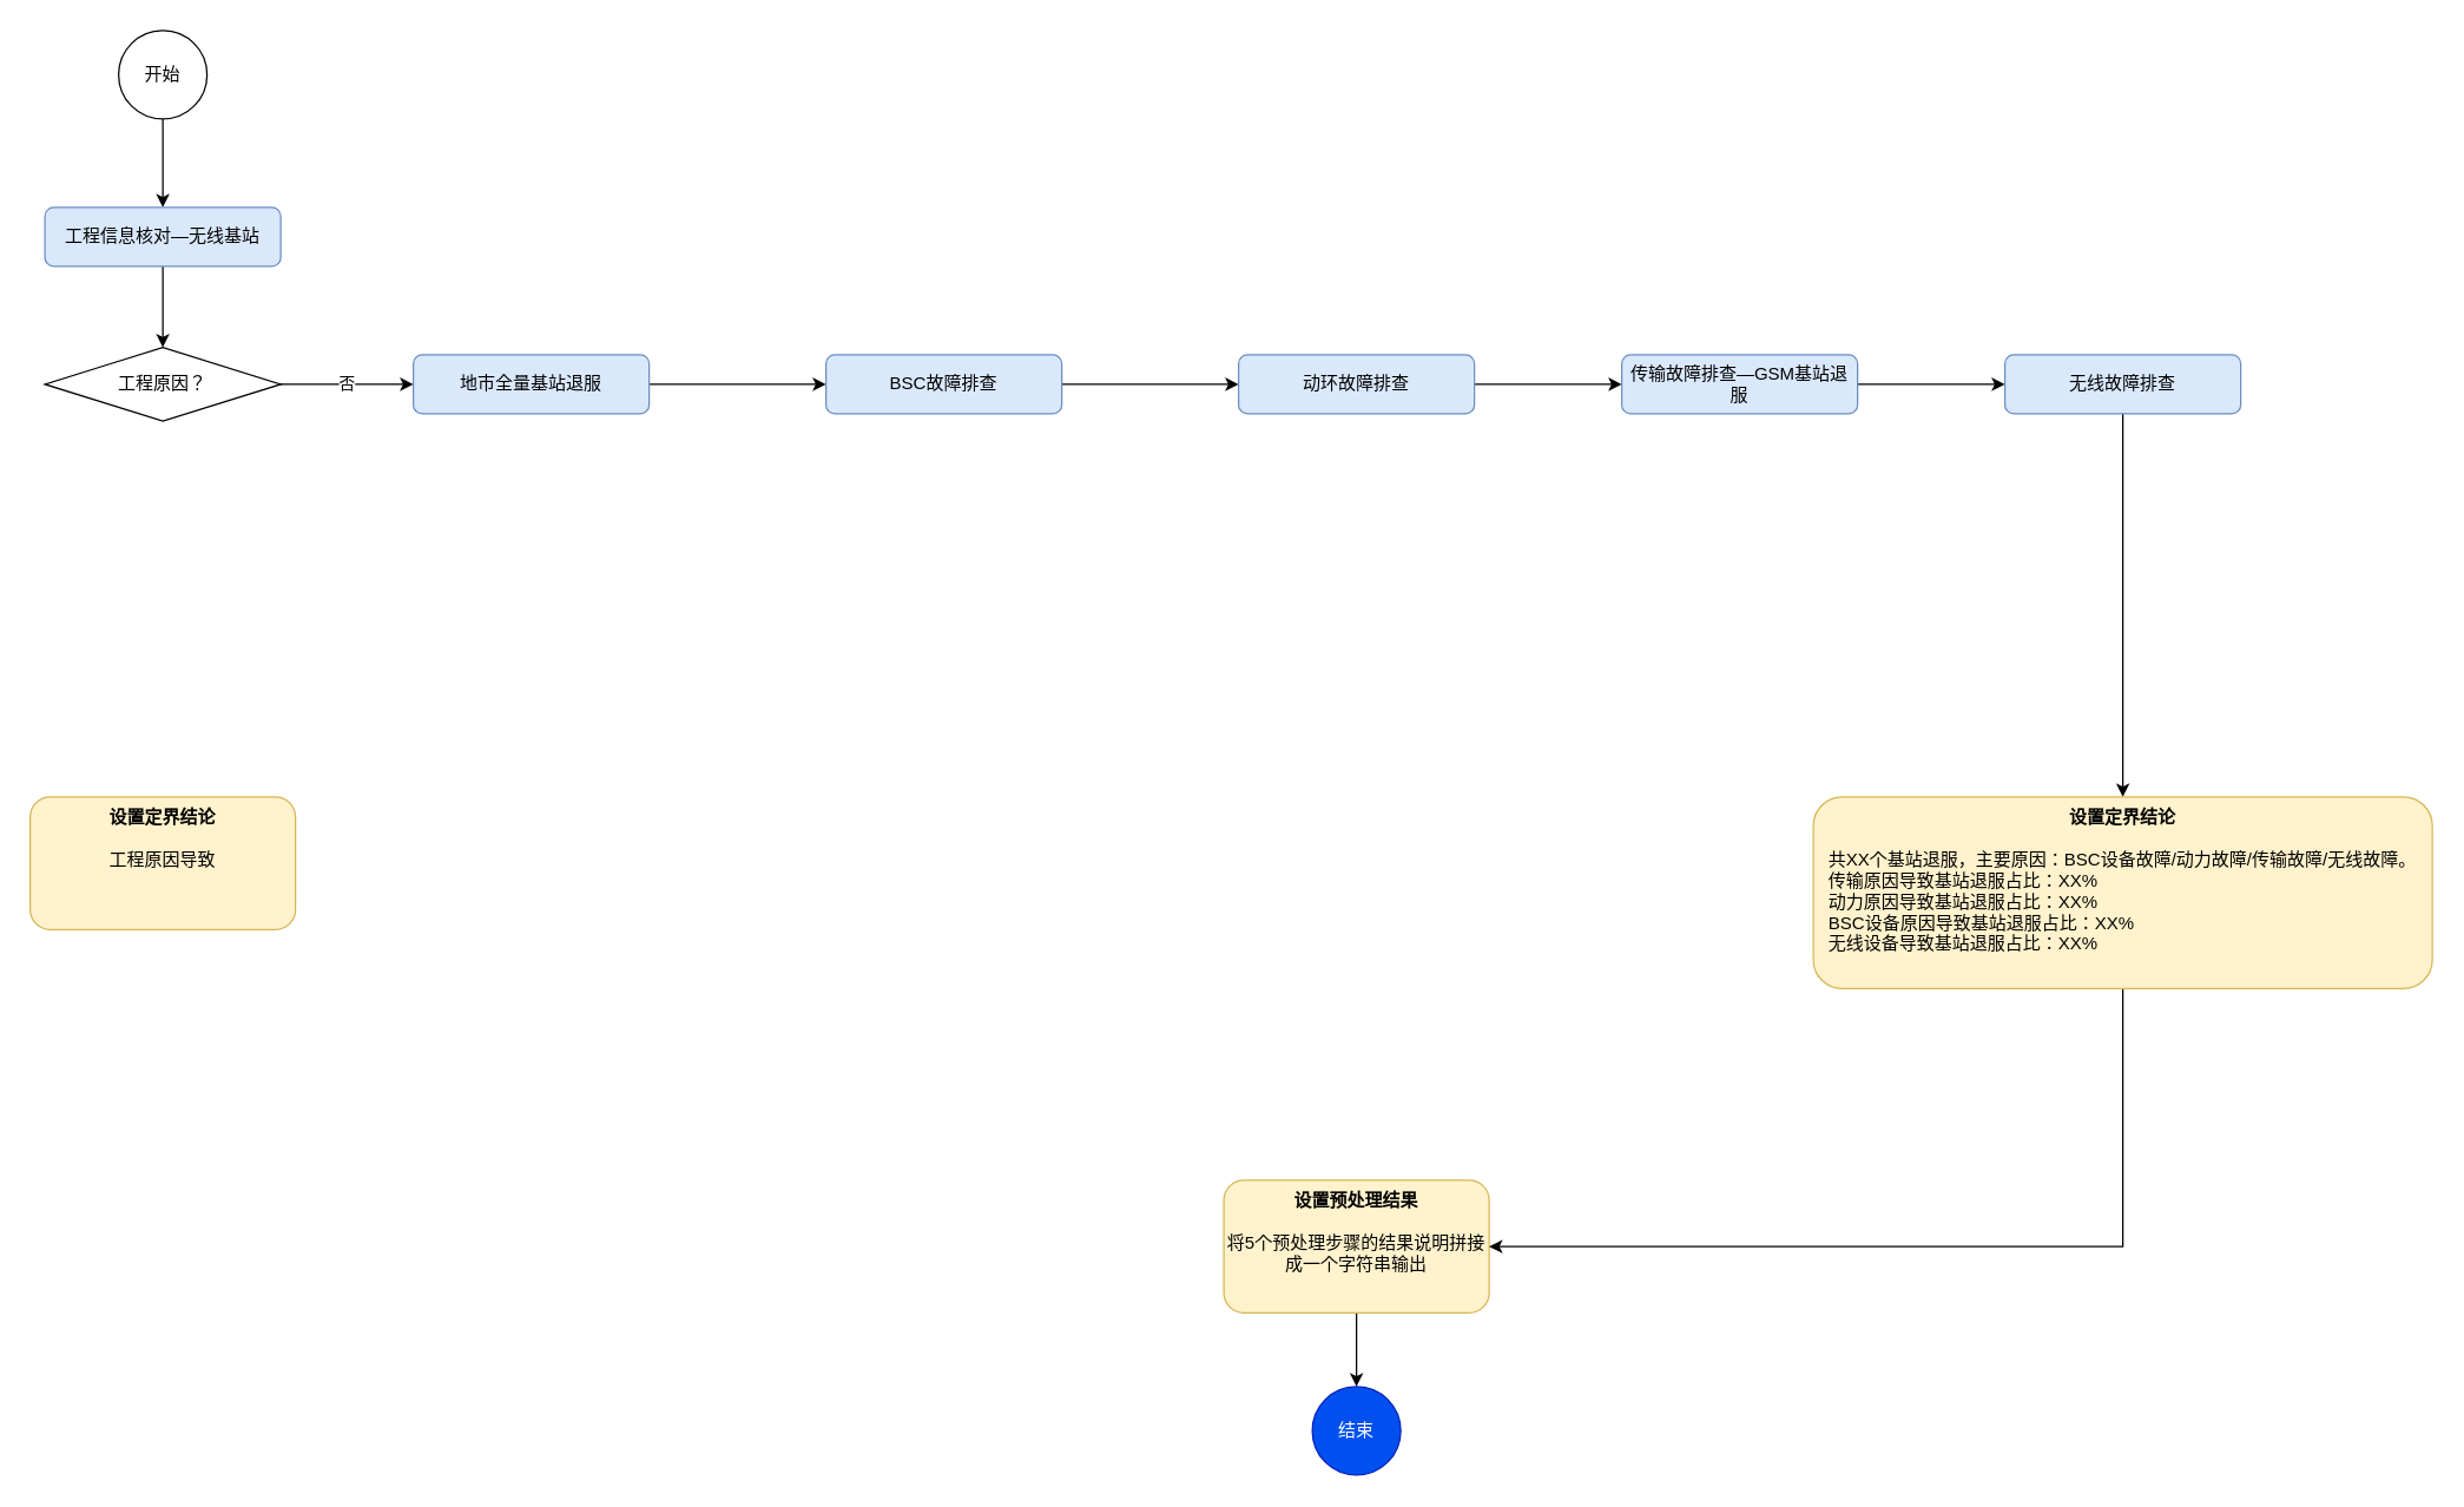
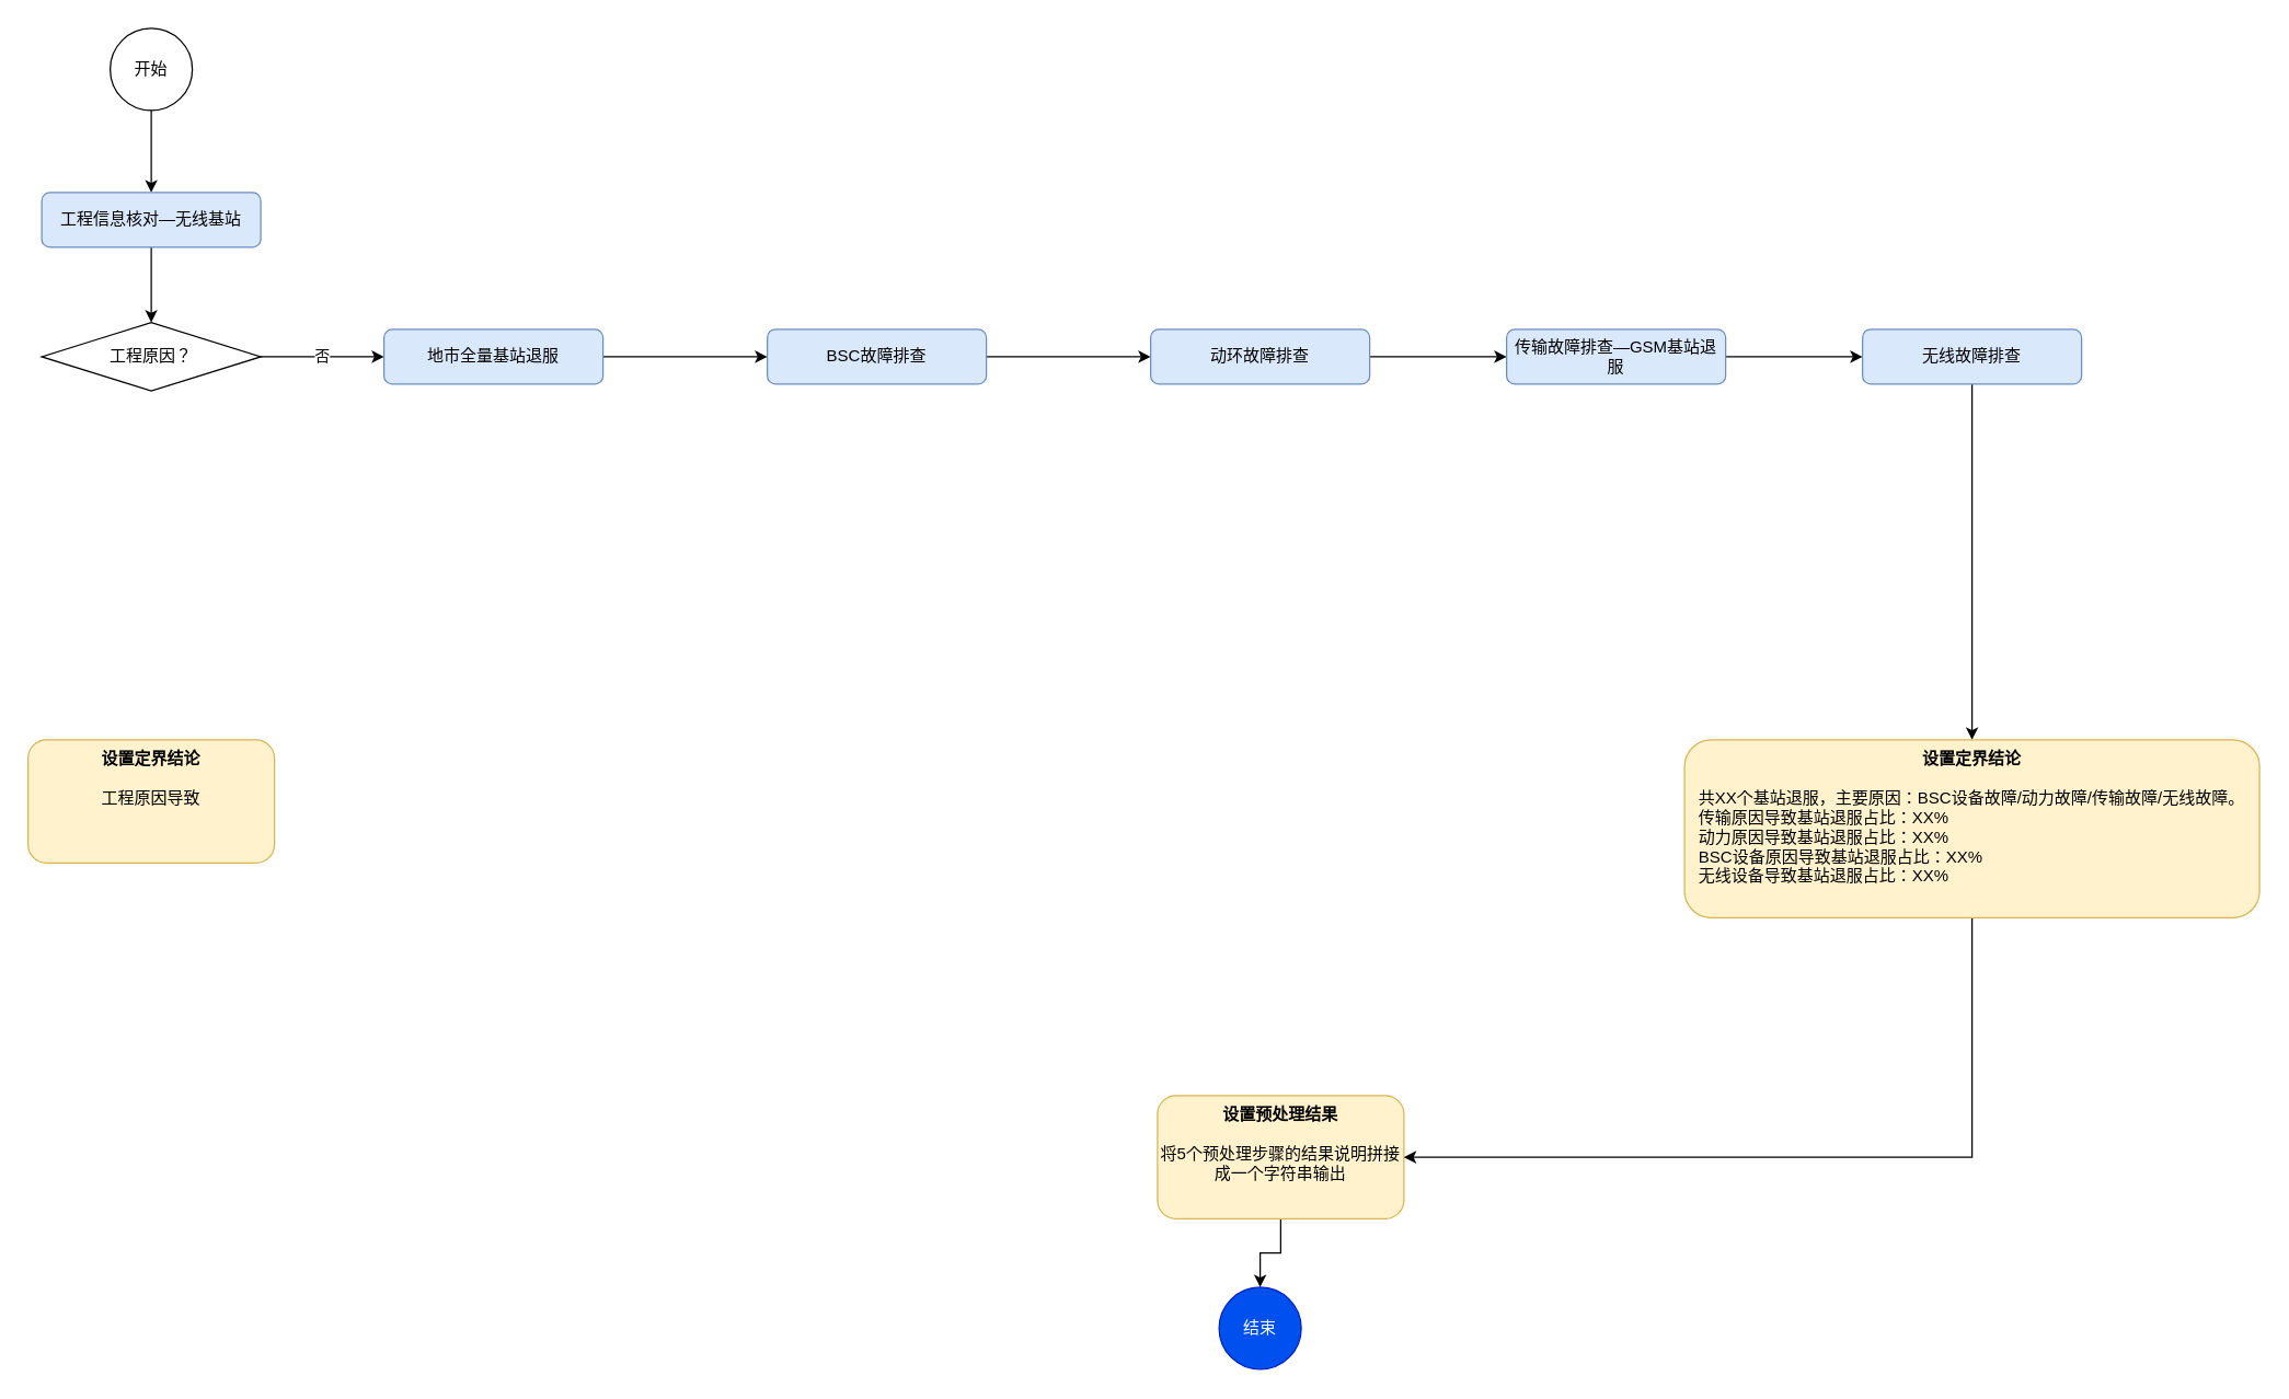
  <mxCell id="0" />
  <mxCell id="1" parent="0" />
  <mxCell id="2" style="edgeStyle=orthogonalEdgeStyle;rounded=0;orthogonalLoop=1;jettySize=auto;html=1;entryX=0.5;entryY=0;entryDx=0;entryDy=0;" edge="1" parent="1" source="3" target="5"><mxGeometry relative="1" as="geometry" /></mxCell>
  <mxCell id="3" value="开始" style="ellipse;whiteSpace=wrap;html=1;aspect=fixed;" vertex="1" parent="1"><mxGeometry x="80" y="20" width="60" height="60" as="geometry" /></mxCell>
  <mxCell id="4" value="" style="edgeStyle=orthogonalEdgeStyle;rounded=0;orthogonalLoop=1;jettySize=auto;html=1;" edge="1" parent="1" source="5" target="7"><mxGeometry relative="1" as="geometry" /></mxCell>
  <mxCell id="5" value="工程信息核对—无线基站" style="rounded=1;whiteSpace=wrap;html=1;fontSize=12;glass=0;strokeWidth=1;shadow=0;fillColor=#dae8fc;strokeColor=#6c8ebf;" vertex="1" parent="1"><mxGeometry x="30" y="140" width="160" height="40" as="geometry" /></mxCell>
  <mxCell id="6" value="否" style="edgeStyle=orthogonalEdgeStyle;rounded=0;orthogonalLoop=1;jettySize=auto;html=1;entryX=0;entryY=0.5;entryDx=0;entryDy=0;" edge="1" parent="1" source="7" target="12"><mxGeometry relative="1" as="geometry" /></mxCell>
  <mxCell id="7" value="工程原因？" style="rhombus;whiteSpace=wrap;html=1;rounded=1;glass=0;strokeWidth=1;shadow=0;arcSize=0;" vertex="1" parent="1"><mxGeometry x="30" y="235" width="160" height="50" as="geometry" /></mxCell>
  <mxCell id="8" value="&lt;b&gt;设置定界结论&lt;br&gt;&lt;/b&gt;&lt;br&gt;&lt;div style=&quot;text-align: left;&quot;&gt;&lt;span style=&quot;background-color: initial;&quot;&gt;工程原因导致&lt;/span&gt;&lt;/div&gt;" style="rounded=1;whiteSpace=wrap;html=1;fontSize=12;glass=0;strokeWidth=1;shadow=0;fillColor=#fff2cc;strokeColor=#d6b656;verticalAlign=top;" vertex="1" parent="1"><mxGeometry x="20" y="540" width="180" height="90" as="geometry" /></mxCell>
  <mxCell id="9" style="edgeStyle=orthogonalEdgeStyle;rounded=0;orthogonalLoop=1;jettySize=auto;html=1;entryX=0.5;entryY=0;entryDx=0;entryDy=0;" edge="1" parent="1" source="10" target="21"><mxGeometry relative="1" as="geometry" /></mxCell>
- <mxCell id="10" value="&lt;b&gt;设置预处理结果&lt;br&gt;&lt;/b&gt;&lt;br&gt;将5个预处理步骤的结果说明拼接成一个字符串输出" style="rounded=1;whiteSpace=wrap;html=1;fontSize=12;glass=0;strokeWidth=1;shadow=0;fillColor=#fff2cc;strokeColor=#d6b656;verticalAlign=top;" vertex="1" parent="1"><mxGeometry x="830" y="800" width="180" height="90" as="geometry" /></mxCell>
+ <mxCell id="10" value="&lt;b&gt;设置预处理结果&lt;br&gt;&lt;/b&gt;&lt;br&gt;将5个预处理步骤的结果说明拼接成一个字符串输出" style="rounded=1;whiteSpace=wrap;html=1;fontSize=12;glass=0;strokeWidth=1;shadow=0;fillColor=#fff2cc;strokeColor=#d6b656;verticalAlign=top;" vertex="1" parent="1"><mxGeometry x="845" y="800" width="180" height="90" as="geometry" /></mxCell>
  <mxCell id="11" style="edgeStyle=orthogonalEdgeStyle;rounded=0;orthogonalLoop=1;jettySize=auto;html=1;entryX=0;entryY=0.5;entryDx=0;entryDy=0;" edge="1" parent="1" source="12" target="14"><mxGeometry relative="1" as="geometry" /></mxCell>
  <mxCell id="12" value="地市全量基站退服" style="rounded=1;whiteSpace=wrap;html=1;fontSize=12;glass=0;strokeWidth=1;shadow=0;fillColor=#dae8fc;strokeColor=#6c8ebf;" vertex="1" parent="1"><mxGeometry x="280" y="240" width="160" height="40" as="geometry" /></mxCell>
  <mxCell id="13" style="edgeStyle=orthogonalEdgeStyle;rounded=0;orthogonalLoop=1;jettySize=auto;html=1;entryX=0;entryY=0.5;entryDx=0;entryDy=0;" edge="1" parent="1" source="14" target="16"><mxGeometry relative="1" as="geometry" /></mxCell>
  <mxCell id="14" value="BSC故障排查" style="rounded=1;whiteSpace=wrap;html=1;fontSize=12;glass=0;strokeWidth=1;shadow=0;fillColor=#dae8fc;strokeColor=#6c8ebf;" vertex="1" parent="1"><mxGeometry x="560" y="240" width="160" height="40" as="geometry" /></mxCell>
  <mxCell id="15" style="edgeStyle=orthogonalEdgeStyle;rounded=0;orthogonalLoop=1;jettySize=auto;html=1;entryX=0;entryY=0.5;entryDx=0;entryDy=0;" edge="1" parent="1" source="16" target="18"><mxGeometry relative="1" as="geometry" /></mxCell>
  <mxCell id="16" value="动环故障排查" style="rounded=1;whiteSpace=wrap;html=1;fontSize=12;glass=0;strokeWidth=1;shadow=0;fillColor=#dae8fc;strokeColor=#6c8ebf;" vertex="1" parent="1"><mxGeometry x="840" y="240" width="160" height="40" as="geometry" /></mxCell>
  <mxCell id="17" style="edgeStyle=orthogonalEdgeStyle;rounded=0;orthogonalLoop=1;jettySize=auto;html=1;entryX=0;entryY=0.5;entryDx=0;entryDy=0;" edge="1" parent="1" source="18" target="20"><mxGeometry relative="1" as="geometry" /></mxCell>
  <mxCell id="18" value="传输故障排查—GSM基站退服" style="rounded=1;whiteSpace=wrap;html=1;fontSize=12;glass=0;strokeWidth=1;shadow=0;fillColor=#dae8fc;strokeColor=#6c8ebf;" vertex="1" parent="1"><mxGeometry x="1100" y="240" width="160" height="40" as="geometry" /></mxCell>
  <mxCell id="19" style="edgeStyle=orthogonalEdgeStyle;rounded=0;orthogonalLoop=1;jettySize=auto;html=1;entryX=0.5;entryY=0;entryDx=0;entryDy=0;" edge="1" parent="1" source="20" target="23"><mxGeometry relative="1" as="geometry" /></mxCell>
  <mxCell id="20" value="无线故障排查" style="rounded=1;whiteSpace=wrap;html=1;fontSize=12;glass=0;strokeWidth=1;shadow=0;fillColor=#dae8fc;strokeColor=#6c8ebf;" vertex="1" parent="1"><mxGeometry x="1360" y="240" width="160" height="40" as="geometry" /></mxCell>
  <mxCell id="21" value="结束" style="ellipse;whiteSpace=wrap;html=1;aspect=fixed;fillColor=#0050ef;fontColor=#ffffff;strokeColor=#001DBC;" vertex="1" parent="1"><mxGeometry x="890" y="940" width="60" height="60" as="geometry" /></mxCell>
  <mxCell id="22" style="edgeStyle=orthogonalEdgeStyle;rounded=0;orthogonalLoop=1;jettySize=auto;html=1;entryX=1;entryY=0.5;entryDx=0;entryDy=0;" edge="1" parent="1" source="23" target="10"><mxGeometry relative="1" as="geometry"><Array as="points"><mxPoint x="1440" y="845" /></Array></mxGeometry></mxCell>
  <mxCell id="23" value="&lt;b&gt;设置定界结论&lt;br&gt;&lt;/b&gt;&lt;br&gt;&lt;div style=&quot;text-align: left;&quot;&gt;共XX个基站退服，主要原因：BSC设备故障/动力故障/传输故障/无线故障。&lt;/div&gt;&lt;div style=&quot;text-align: left;&quot;&gt;传输原因导致基站退服占比：XX%&lt;/div&gt;&lt;div style=&quot;text-align: left;&quot;&gt;动力原因导致基站退服占比：XX%&lt;/div&gt;&lt;div style=&quot;text-align: left;&quot;&gt;BSC设备原因导致基站退服占比：XX%&lt;/div&gt;&lt;div style=&quot;text-align: left;&quot;&gt;无线设备导致基站退服占比：XX%&lt;/div&gt;" style="rounded=1;whiteSpace=wrap;html=1;fontSize=12;glass=0;strokeWidth=1;shadow=0;fillColor=#fff2cc;strokeColor=#d6b656;verticalAlign=top;" vertex="1" parent="1"><mxGeometry x="1230" y="540" width="420" height="130" as="geometry" /></mxCell>
